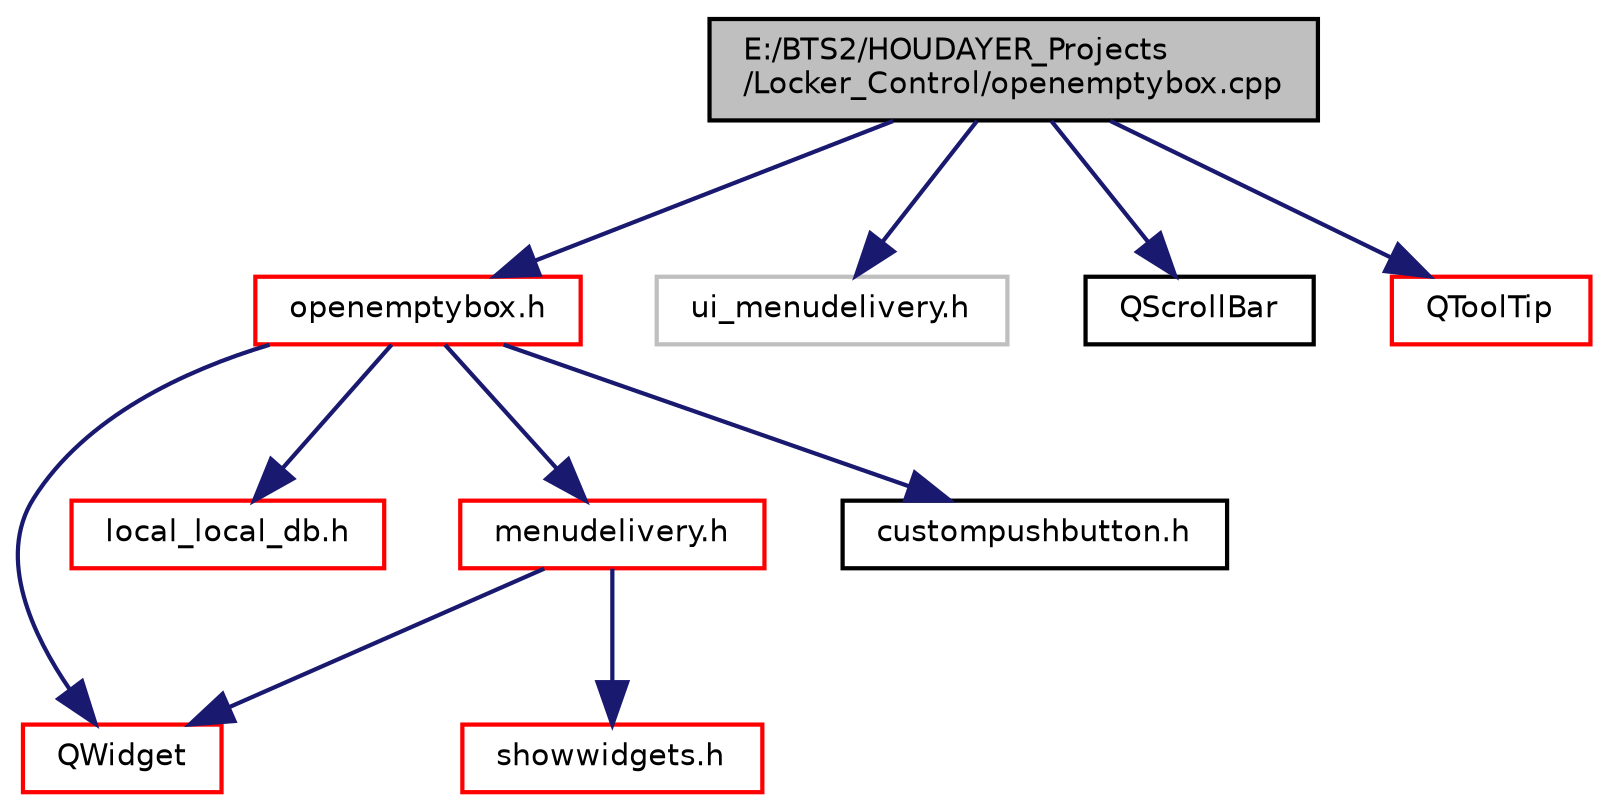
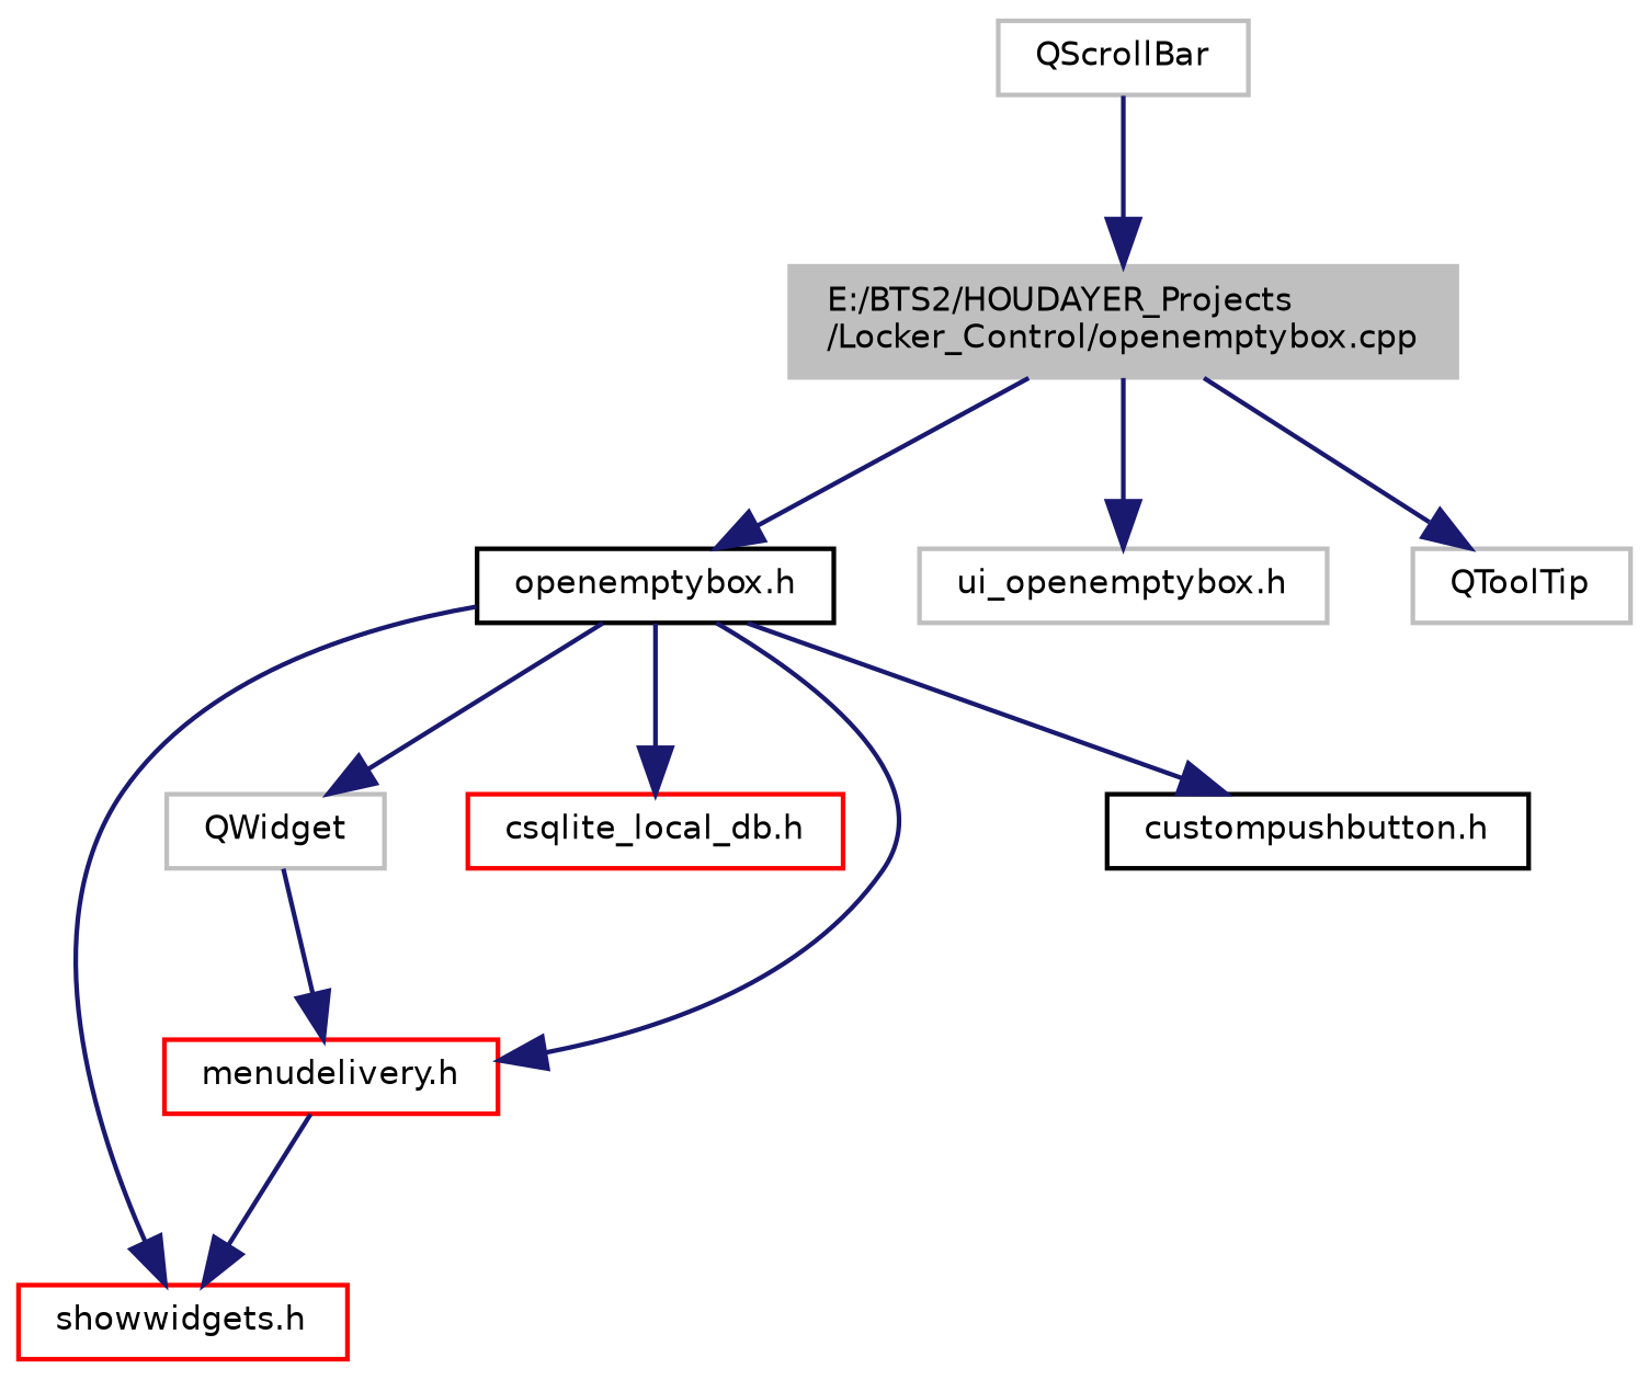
  digraph {
    node [color=red fontname=Helvetica fontsize=7 shape=record]
    edge [color=midnightblue fontname=Helvetica fontsize=7 labelfontname=Helvetica labelfontsize=7 style=solid]
-   n1 [color=black fillcolor=grey75 fontcolor=black height=0.2 label="E:/BTS2/HOUDAYER_Projects\l/Locker_Control/openemptybox.cpp" style=filled width=0.4]
-   n2 [height=0.2 label="openemptybox.h" width=0.4]
-   n3 [color=grey75 height=0.2 label="ui_menudelivery.h" width=0.4]
-   n4 [color=black height=0.2 label=QScrollBar width=0.4]
-   n5 [height=0.2 label=QToolTip width=0.4]
-   n6 [height=0.2 label=QWidget width=0.4]
+   n1 [color=grey75 fillcolor=grey75 fontcolor=black height=0.2 label="E:/BTS2/HOUDAYER_Projects\l/Locker_Control/openemptybox.cpp" style=filled width=0.4]
+   n2 [color=black height=0.2 label="openemptybox.h" width=0.4]
+   n3 [color=grey75 height=0.2 label="ui_openemptybox.h" width=0.4]
+   n4 [color=grey75 height=0.2 label=QScrollBar width=0.4]
+   n5 [color=grey75 height=0.2 label=QToolTip width=0.4]
+   n6 [color=grey75 height=0.2 label=QWidget width=0.4]
    n7 [height=0.2 label="showwidgets.h" width=0.4]
-   n8 [height=0.2 label="local_local_db.h" width=0.4]
+   n8 [height=0.2 label="csqlite_local_db.h" width=0.4]
    n9 [height=0.2 label="menudelivery.h" width=0.4]
    n10 [color=black height=0.2 label="custompushbutton.h" width=0.4]
    n1 -> n2
    n1 -> n3
-   n1 -> n4
+   n4 -> n1
    n1 -> n5
    n2 -> n6
+   n2 -> n7
    n2 -> n8
    n2 -> n9
    n2 -> n10
-   n9 -> n6
+   n6 -> n9
    n9 -> n7
  }
